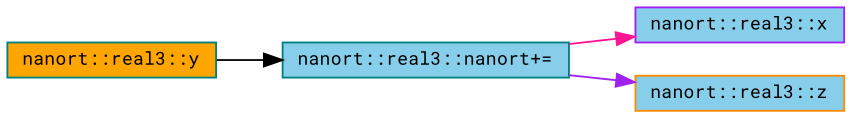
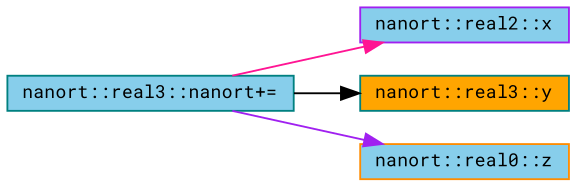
  digraph {
    fontname="Roboto Mono"
    rankdir=LR
    node [color=teal fillcolor=skyblue fontname="Roboto Mono" fontsize=10 shape=box style=filled]
    edge [fontname="Roboto Mono" fontsize=10 labelfontname=Helvetica labelfontsize=10 style=solid]
    n1 [fontcolor=black height=0.2 label="nanort::real3::nanort+=" width=0.4]
-   n2 [color=purple height=0.2 label="nanort::real3::x" width=0.4]
+   n2 [color=purple height=0.2 label="nanort::real2::x" width=0.4]
    n3 [fillcolor=orange height=0.2 label="nanort::real3::y" width=0.4]
-   n4 [color=darkorange height=0.2 label="nanort::real3::z" width=0.4]
+   n4 [color=darkorange height=0.2 label="nanort::real0::z" width=0.4]
    n1 -> n2 [color=deeppink]
-   n3 -> n1 [color=black]
+   n1 -> n3 [color=black]
    n1 -> n4 [color=purple]
  }
